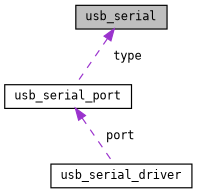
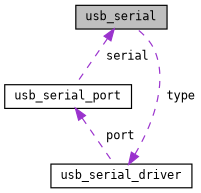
  digraph {
    fontname="DejaVu Sans Mono"
    node [color=black fillcolor=white fontname="DejaVu Sans Mono" fontsize=10 shape=record style=filled]
    edge [color=darkorchid3 dir=back fontname="DejaVu Sans Mono" fontsize=10 labelfontname=Helvetica labelfontsize=10 style=dashed]
    n1 [fillcolor=grey75 fontcolor=black height=0.2 label=usb_serial width=0.4]
    n2 [height=0.2 label=usb_serial_port width=0.4]
    n3 [height=0.2 label=usb_serial_driver width=0.4]
-   n1 -> n2 [label=" type"]
+   n1 -> n2 [label=" serial"]
    n2 -> n3 [label=" port"]
+   n3 -> n1 [label=" type"]
  }
